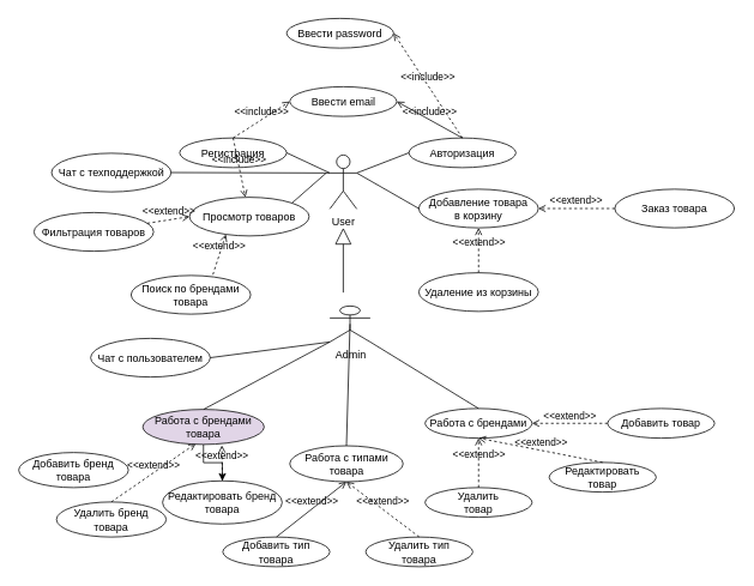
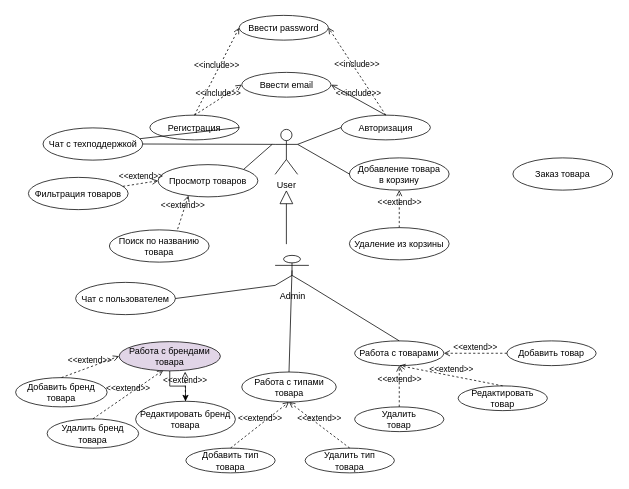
  <mxCell id="0" />
  <mxCell id="1" parent="0" />
  <mxCell id="2" value="User" style="shape=umlActor;verticalLabelPosition=bottom;verticalAlign=top;html=1;outlineConnect=0;" parent="1" vertex="1"><mxGeometry x="366" y="172" width="30" height="60" as="geometry" /></mxCell>
  <mxCell id="3" value="Admin" style="shape=umlActor;verticalLabelPosition=bottom;verticalAlign=top;html=1;outlineConnect=0;" parent="1" vertex="1"><mxGeometry x="366" y="340" width="45" height="40" as="geometry" /></mxCell>
  <mxCell id="4" value="Авторизация" style="ellipse;whiteSpace=wrap;html=1;" parent="1" vertex="1"><mxGeometry x="454" y="153" width="119" height="33" as="geometry" /></mxCell>
  <mxCell id="5" value="Регистрация" style="ellipse;whiteSpace=wrap;html=1;" parent="1" vertex="1"><mxGeometry x="199" y="153" width="119" height="33" as="geometry" /></mxCell>
- <mxCell id="6" value="&amp;lt;&amp;lt;include&amp;gt;&amp;gt;" style="html=1;verticalAlign=bottom;labelBackgroundColor=none;endArrow=open;endFill=0;dashed=1;rounded=0;exitX=0.5;exitY=0;exitDx=0;exitDy=0;" parent="1" source="5" target="50" edge="1"><mxGeometry width="160" relative="1" as="geometry"><mxPoint x="568" y="468" as="sourcePoint" /><mxPoint x="728" y="468" as="targetPoint" /></mxGeometry></mxCell>
- <mxCell id="7" value="" style="endArrow=none;html=1;rounded=0;entryX=0;entryY=0.333;entryDx=0;entryDy=0;entryPerimeter=0;exitX=1;exitY=0.5;exitDx=0;exitDy=0;" parent="1" source="5" target="2" edge="1"><mxGeometry width="50" height="50" relative="1" as="geometry"><mxPoint x="230" y="438" as="sourcePoint" /><mxPoint x="280" y="388" as="targetPoint" /></mxGeometry></mxCell>
+ <mxCell id="6" value="&amp;lt;&amp;lt;include&amp;gt;&amp;gt;" style="html=1;verticalAlign=bottom;labelBackgroundColor=none;endArrow=open;endFill=0;dashed=1;rounded=0;exitX=0.5;exitY=0;exitDx=0;exitDy=0;entryX=0;entryY=0.5;entryDx=0;entryDy=0;" parent="1" source="5" target="10" edge="1"><mxGeometry width="160" relative="1" as="geometry"><mxPoint x="568" y="468" as="sourcePoint" /><mxPoint x="728" y="468" as="targetPoint" /></mxGeometry></mxCell>
+ <mxCell id="7" value="" style="endArrow=none;html=1;rounded=0;exitX=1;exitY=0.5;exitDx=0;exitDy=0;" parent="1" source="5" target="44" edge="1"><mxGeometry width="50" height="50" relative="1" as="geometry"><mxPoint x="230" y="438" as="sourcePoint" /><mxPoint x="280" y="388" as="targetPoint" /></mxGeometry></mxCell>
  <mxCell id="8" value="" style="endArrow=none;html=1;rounded=0;entryX=1;entryY=0.333;entryDx=0;entryDy=0;entryPerimeter=0;exitX=0;exitY=0.5;exitDx=0;exitDy=0;" parent="1" source="4" target="2" edge="1"><mxGeometry width="50" height="50" relative="1" as="geometry"><mxPoint x="457" y="225" as="sourcePoint" /><mxPoint x="505" y="248" as="targetPoint" /></mxGeometry></mxCell>
  <mxCell id="9" value="Ввести email" style="ellipse;whiteSpace=wrap;html=1;" parent="1" vertex="1"><mxGeometry x="321.5" y="96" width="119" height="33" as="geometry" /></mxCell>
  <mxCell id="10" value="Ввести password" style="ellipse;whiteSpace=wrap;html=1;" parent="1" vertex="1"><mxGeometry x="318" y="20" width="119" height="33" as="geometry" /></mxCell>
  <mxCell id="11" value="&amp;lt;&amp;lt;include&amp;gt;&amp;gt;" style="html=1;verticalAlign=bottom;labelBackgroundColor=none;endArrow=open;endFill=0;dashed=1;rounded=0;exitX=0.5;exitY=0;exitDx=0;exitDy=0;entryX=0;entryY=0.5;entryDx=0;entryDy=0;" parent="1" source="5" target="9" edge="1"><mxGeometry width="160" relative="1" as="geometry"><mxPoint x="137" y="480" as="sourcePoint" /><mxPoint x="297" y="480" as="targetPoint" /></mxGeometry></mxCell>
  <mxCell id="12" value="&amp;lt;&amp;lt;include&amp;gt;&amp;gt;" style="html=1;verticalAlign=bottom;labelBackgroundColor=none;endArrow=open;endFill=0;dashed=1;rounded=0;exitX=0.5;exitY=0;exitDx=0;exitDy=0;entryX=1;entryY=0.5;entryDx=0;entryDy=0;" parent="1" source="4" target="10" edge="1"><mxGeometry width="160" relative="1" as="geometry"><mxPoint x="635" y="159" as="sourcePoint" /><mxPoint x="795" y="159" as="targetPoint" /></mxGeometry></mxCell>
  <mxCell id="13" value="&amp;lt;&amp;lt;include&amp;gt;&amp;gt;" style="html=1;verticalAlign=bottom;labelBackgroundColor=none;endArrow=open;endFill=0;dashed=0;rounded=0;exitX=0.5;exitY=0;exitDx=0;exitDy=0;entryX=1;entryY=0.5;entryDx=0;entryDy=0;" parent="1" source="4" target="9" edge="1"><mxGeometry width="160" relative="1" as="geometry"><mxPoint x="496" y="313" as="sourcePoint" /><mxPoint x="656" y="313" as="targetPoint" /></mxGeometry></mxCell>
  <mxCell id="14" value="Добавить товар" style="ellipse;whiteSpace=wrap;html=1;" parent="1" vertex="1"><mxGeometry x="675" y="454" width="119" height="33" as="geometry" /></mxCell>
  <mxCell id="15" value="Редактировать&lt;div&gt;товар&lt;/div&gt;" style="ellipse;whiteSpace=wrap;html=1;" parent="1" vertex="1"><mxGeometry x="610" y="514" width="119" height="33" as="geometry" /></mxCell>
  <mxCell id="16" value="Удалить&lt;div&gt;товар&lt;/div&gt;" style="ellipse;whiteSpace=wrap;html=1;" parent="1" vertex="1"><mxGeometry x="472" y="542" width="119" height="33" as="geometry" /></mxCell>
  <mxCell id="17" value="Добавить тип&lt;div&gt;товара&lt;/div&gt;" style="ellipse;whiteSpace=wrap;html=1;" parent="1" vertex="1"><mxGeometry x="247" y="597" width="119" height="33" as="geometry" /></mxCell>
  <mxCell id="18" value="Удалить тип&lt;div&gt;товара&lt;/div&gt;" style="ellipse;whiteSpace=wrap;html=1;" parent="1" vertex="1"><mxGeometry x="406" y="597" width="119" height="33" as="geometry" /></mxCell>
  <mxCell id="19" value="Удалить бренд&lt;div&gt;товара&lt;/div&gt;" style="ellipse;whiteSpace=wrap;html=1;" parent="1" vertex="1"><mxGeometry x="62" y="558" width="122" height="39" as="geometry" /></mxCell>
  <mxCell id="20" value="Добавить бренд&lt;div&gt;товара&lt;/div&gt;" style="ellipse;whiteSpace=wrap;html=1;" parent="1" vertex="1"><mxGeometry x="20" y="503" width="122" height="39" as="geometry" /></mxCell>
- <mxCell id="21" value="Работа с брендами" style="ellipse;whiteSpace=wrap;html=1;" parent="1" vertex="1"><mxGeometry x="472" y="454" width="119" height="33" as="geometry" /></mxCell>
+ <mxCell id="21" value="Работа с товарами" style="ellipse;whiteSpace=wrap;html=1;" parent="1" vertex="1"><mxGeometry x="472" y="454" width="119" height="33" as="geometry" /></mxCell>
  <mxCell id="22" value="&amp;lt;&amp;lt;extend&amp;gt;&amp;gt;" style="html=1;verticalAlign=bottom;labelBackgroundColor=none;endArrow=open;endFill=0;dashed=1;rounded=0;exitX=0;exitY=0.5;exitDx=0;exitDy=0;entryX=1;entryY=0.5;entryDx=0;entryDy=0;" parent="1" source="14" target="21" edge="1"><mxGeometry width="160" relative="1" as="geometry"><mxPoint x="540.5" y="611" as="sourcePoint" /><mxPoint x="627" y="485" as="targetPoint" /></mxGeometry></mxCell>
  <mxCell id="23" value="&amp;lt;&amp;lt;extend&amp;gt;&amp;gt;" style="html=1;verticalAlign=bottom;labelBackgroundColor=none;endArrow=open;endFill=0;dashed=1;rounded=0;exitX=0.5;exitY=0;exitDx=0;exitDy=0;entryX=0.5;entryY=1;entryDx=0;entryDy=0;" parent="1" source="16" target="21" edge="1"><mxGeometry width="160" relative="1" as="geometry"><mxPoint x="809" y="562" as="sourcePoint" /><mxPoint x="526" y="518" as="targetPoint" /></mxGeometry></mxCell>
  <mxCell id="24" value="&amp;lt;&amp;lt;extend&amp;gt;&amp;gt;" style="html=1;verticalAlign=bottom;labelBackgroundColor=none;endArrow=open;endFill=0;dashed=1;rounded=0;exitX=0.5;exitY=0;exitDx=0;exitDy=0;entryX=0.437;entryY=0.974;entryDx=0;entryDy=0;entryPerimeter=0;" parent="1" source="19" target="33" edge="1"><mxGeometry width="160" relative="1" as="geometry"><mxPoint x="896" y="339" as="sourcePoint" /><mxPoint x="1056" y="339" as="targetPoint" /></mxGeometry></mxCell>
- <mxCell id="25" value="&amp;lt;&amp;lt;extend&amp;gt;&amp;gt;" style="html=1;verticalAlign=bottom;labelBackgroundColor=none;endArrow=open;endFill=0;dashed=0;rounded=0;entryX=0.5;entryY=1;entryDx=0;entryDy=0;exitX=0.5;exitY=0;exitDx=0;exitDy=0;" parent="1" source="17" target="28" edge="1"><mxGeometry width="160" relative="1" as="geometry"><mxPoint x="153" y="696" as="sourcePoint" /><mxPoint x="313" y="696" as="targetPoint" /></mxGeometry></mxCell>
+ <mxCell id="25" value="&amp;lt;&amp;lt;extend&amp;gt;&amp;gt;" style="html=1;verticalAlign=bottom;labelBackgroundColor=none;endArrow=open;endFill=0;dashed=1;rounded=0;entryX=0.5;entryY=1;entryDx=0;entryDy=0;exitX=0.5;exitY=0;exitDx=0;exitDy=0;" parent="1" source="17" target="28" edge="1"><mxGeometry width="160" relative="1" as="geometry"><mxPoint x="153" y="696" as="sourcePoint" /><mxPoint x="313" y="696" as="targetPoint" /></mxGeometry></mxCell>
  <mxCell id="26" value="&amp;lt;&amp;lt;extend&amp;gt;&amp;gt;" style="html=1;verticalAlign=bottom;labelBackgroundColor=none;endArrow=open;endFill=0;dashed=1;rounded=0;entryX=0.5;entryY=1;entryDx=0;entryDy=0;exitX=0.5;exitY=0;exitDx=0;exitDy=0;" parent="1" source="18" target="28" edge="1"><mxGeometry width="160" relative="1" as="geometry"><mxPoint x="249" y="615" as="sourcePoint" /><mxPoint x="409" y="615" as="targetPoint" /></mxGeometry></mxCell>
  <mxCell id="27" value="&amp;lt;&amp;lt;extend&amp;gt;&amp;gt;" style="html=1;verticalAlign=bottom;labelBackgroundColor=none;endArrow=open;endFill=0;dashed=1;rounded=0;exitX=0.5;exitY=0;exitDx=0;exitDy=0;entryX=0.5;entryY=1;entryDx=0;entryDy=0;" parent="1" source="15" target="21" edge="1"><mxGeometry width="160" relative="1" as="geometry"><mxPoint x="584.5" y="435" as="sourcePoint" /><mxPoint x="568" y="501" as="targetPoint" /></mxGeometry></mxCell>
  <mxCell id="28" value="Работа с типами&lt;div&gt;товара&lt;/div&gt;" style="ellipse;whiteSpace=wrap;html=1;" parent="1" vertex="1"><mxGeometry x="321.5" y="495.5" width="126" height="40" as="geometry" /></mxCell>
  <mxCell id="29" value="" style="endArrow=none;html=1;rounded=0;entryX=1;entryY=1;entryDx=0;entryDy=0;entryPerimeter=0;exitX=0.5;exitY=0;exitDx=0;exitDy=0;" parent="1" source="21" target="3" edge="1"><mxGeometry width="50" height="50" relative="1" as="geometry"><mxPoint x="505.5" y="404" as="sourcePoint" /><mxPoint x="447.5" y="427" as="targetPoint" /></mxGeometry></mxCell>
  <mxCell id="30" value="" style="endArrow=none;html=1;rounded=0;entryX=0.5;entryY=0.5;entryDx=0;entryDy=0;entryPerimeter=0;exitX=0.5;exitY=0;exitDx=0;exitDy=0;" parent="1" source="28" target="3" edge="1"><mxGeometry width="50" height="50" relative="1" as="geometry"><mxPoint x="542" y="549.5" as="sourcePoint" /><mxPoint x="406" y="495.5" as="targetPoint" /></mxGeometry></mxCell>
  <mxCell id="31" style="edgeStyle=orthogonalEdgeStyle;rounded=0;orthogonalLoop=1;jettySize=auto;html=1;exitX=0.5;exitY=1;exitDx=0;exitDy=0;" parent="1" source="14" target="14" edge="1"><mxGeometry relative="1" as="geometry" /></mxCell>
  <mxCell id="32" value="" style="edgeStyle=orthogonalEdgeStyle;rounded=0;orthogonalLoop=1;jettySize=auto;html=1;" edge="1" parent="1" source="33" target="46"><mxGeometry relative="1" as="geometry" /></mxCell>
  <mxCell id="33" value="Работа с брендами&lt;div&gt;товара&lt;/div&gt;" style="ellipse;whiteSpace=wrap;html=1;fillColor=#e1d5e7;" parent="1" vertex="1"><mxGeometry x="158" y="455" width="135" height="39" as="geometry" /></mxCell>
- <mxCell id="34" value="" style="endArrow=none;html=1;rounded=0;entryX=0;entryY=1;entryDx=0;entryDy=0;entryPerimeter=0;exitX=0.5;exitY=0;exitDx=0;exitDy=0;" parent="1" source="33" target="3" edge="1"><mxGeometry width="50" height="50" relative="1" as="geometry"><mxPoint x="629" y="390" as="sourcePoint" /><mxPoint x="493" y="336" as="targetPoint" /></mxGeometry></mxCell>
+ <mxCell id="35" value="&amp;lt;&amp;lt;extend&amp;gt;&amp;gt;" style="html=1;verticalAlign=bottom;labelBackgroundColor=none;endArrow=open;endFill=0;dashed=1;rounded=0;exitX=0.5;exitY=0;exitDx=0;exitDy=0;entryX=0;entryY=0.5;entryDx=0;entryDy=0;" parent="1" source="20" target="33" edge="1"><mxGeometry width="160" relative="1" as="geometry"><mxPoint x="511" y="383" as="sourcePoint" /><mxPoint x="671" y="383" as="targetPoint" /></mxGeometry></mxCell>
  <mxCell id="36" value="Добавление товара&lt;div&gt;в корзину&lt;/div&gt;" style="ellipse;whiteSpace=wrap;html=1;" parent="1" vertex="1"><mxGeometry x="465" y="210" width="133" height="43" as="geometry" /></mxCell>
  <mxCell id="37" value="&amp;lt;&amp;lt;extend&amp;gt;&amp;gt;" style="html=1;verticalAlign=bottom;labelBackgroundColor=none;endArrow=open;endFill=0;dashed=1;rounded=0;exitX=0.5;exitY=0;exitDx=0;exitDy=0;entryX=0.5;entryY=1;entryDx=0;entryDy=0;" parent="1" source="38" target="36" edge="1"><mxGeometry width="160" relative="1" as="geometry"><mxPoint x="696" y="232" as="sourcePoint" /><mxPoint x="693" y="342.5" as="targetPoint" /></mxGeometry></mxCell>
  <mxCell id="38" value="&lt;div&gt;Удаление из корзины&lt;/div&gt;" style="ellipse;whiteSpace=wrap;html=1;" parent="1" vertex="1"><mxGeometry x="465" y="303" width="133" height="43" as="geometry" /></mxCell>
  <mxCell id="39" value="&lt;div&gt;Заказ товара&lt;/div&gt;" style="ellipse;whiteSpace=wrap;html=1;" parent="1" vertex="1"><mxGeometry x="683" y="210" width="133" height="43" as="geometry" /></mxCell>
- <mxCell id="40" value="&amp;lt;&amp;lt;extend&amp;gt;&amp;gt;" style="html=1;verticalAlign=bottom;labelBackgroundColor=none;endArrow=open;endFill=0;dashed=1;rounded=0;exitX=0;exitY=0.5;exitDx=0;exitDy=0;entryX=1;entryY=0.5;entryDx=0;entryDy=0;" parent="1" source="39" target="36" edge="1"><mxGeometry width="160" relative="1" as="geometry"><mxPoint x="671" y="389" as="sourcePoint" /><mxPoint x="714" y="334" as="targetPoint" /></mxGeometry></mxCell>
  <mxCell id="41" value="" style="endArrow=none;html=1;rounded=0;entryX=1;entryY=0.333;entryDx=0;entryDy=0;entryPerimeter=0;exitX=0;exitY=0.5;exitDx=0;exitDy=0;" parent="1" source="36" target="2" edge="1"><mxGeometry width="50" height="50" relative="1" as="geometry"><mxPoint x="464" y="179" as="sourcePoint" /><mxPoint x="406" y="202" as="targetPoint" /></mxGeometry></mxCell>
  <mxCell id="42" value="" style="endArrow=block;html=1;rounded=0;align=center;verticalAlign=bottom;endFill=0;labelBackgroundColor=none;endSize=16;strokeWidth=1;" parent="1" edge="1"><mxGeometry relative="1" as="geometry"><mxPoint x="381" y="325" as="sourcePoint" /><mxPoint x="381" y="253" as="targetPoint" /></mxGeometry></mxCell>
  <mxCell id="43" value="" style="resizable=0;html=1;align=center;verticalAlign=top;labelBackgroundColor=none;" parent="42" connectable="0" vertex="1"><mxGeometry relative="1" as="geometry" /></mxCell>
  <mxCell id="44" value="&lt;div&gt;Чат с техподдержкой&lt;/div&gt;" style="ellipse;whiteSpace=wrap;html=1;" parent="1" vertex="1"><mxGeometry x="56.5" y="170" width="133" height="43" as="geometry" /></mxCell>
  <mxCell id="45" value="" style="endArrow=none;html=1;rounded=0;entryX=0;entryY=0.333;entryDx=0;entryDy=0;entryPerimeter=0;exitX=1;exitY=0.5;exitDx=0;exitDy=0;" parent="1" source="44" target="2" edge="1"><mxGeometry width="50" height="50" relative="1" as="geometry"><mxPoint x="273.5" y="237" as="sourcePoint" /><mxPoint x="321.5" y="260" as="targetPoint" /></mxGeometry></mxCell>
  <mxCell id="46" value="&lt;div&gt;Редактировать бренд товара&lt;/div&gt;" style="ellipse;whiteSpace=wrap;html=1;" vertex="1" parent="1"><mxGeometry x="180" y="534.5" width="133" height="48" as="geometry" /></mxCell>
  <mxCell id="47" value="&amp;lt;&amp;lt;extend&amp;gt;&amp;gt;" style="html=1;verticalAlign=bottom;labelBackgroundColor=none;endArrow=open;endFill=0;dashed=1;rounded=0;exitX=0.5;exitY=0;exitDx=0;exitDy=0;entryX=0.652;entryY=1.026;entryDx=0;entryDy=0;entryPerimeter=0;" edge="1" parent="1" source="46" target="33"><mxGeometry width="160" relative="1" as="geometry"><mxPoint x="133" y="568" as="sourcePoint" /><mxPoint x="227" y="503" as="targetPoint" /></mxGeometry></mxCell>
  <mxCell id="48" value="&lt;div&gt;Чат с пользователем&lt;/div&gt;" style="ellipse;whiteSpace=wrap;html=1;" vertex="1" parent="1"><mxGeometry x="100" y="376" width="133" height="43" as="geometry" /></mxCell>
  <mxCell id="49" value="" style="endArrow=none;html=1;rounded=0;entryX=0;entryY=1;entryDx=0;entryDy=0;entryPerimeter=0;exitX=1;exitY=0.5;exitDx=0;exitDy=0;" edge="1" parent="1" source="48" target="3"><mxGeometry width="50" height="50" relative="1" as="geometry"><mxPoint x="297" y="237" as="sourcePoint" /><mxPoint x="376" y="202" as="targetPoint" /></mxGeometry></mxCell>
  <mxCell id="50" value="&lt;div&gt;Просмотр товаров&lt;/div&gt;" style="ellipse;whiteSpace=wrap;html=1;" vertex="1" parent="1"><mxGeometry x="210" y="219" width="133" height="43" as="geometry" /></mxCell>
- <mxCell id="51" value="&lt;div&gt;Поиск по брендами товара&lt;/div&gt;" style="ellipse;whiteSpace=wrap;html=1;" vertex="1" parent="1"><mxGeometry x="145" y="306" width="133" height="43" as="geometry" /></mxCell>
+ <mxCell id="51" value="&lt;div&gt;Поиск по названию товара&lt;/div&gt;" style="ellipse;whiteSpace=wrap;html=1;" vertex="1" parent="1"><mxGeometry x="145" y="306" width="133" height="43" as="geometry" /></mxCell>
  <mxCell id="52" value="&lt;div&gt;Фильтрация товаров&lt;/div&gt;" style="ellipse;whiteSpace=wrap;html=1;" vertex="1" parent="1"><mxGeometry x="37" y="236" width="133" height="43" as="geometry" /></mxCell>
  <mxCell id="53" value="&amp;lt;&amp;lt;extend&amp;gt;&amp;gt;" style="html=1;verticalAlign=bottom;labelBackgroundColor=none;endArrow=open;endFill=0;dashed=1;rounded=0;entryX=0;entryY=0.5;entryDx=0;entryDy=0;" edge="1" parent="1" source="52" target="50"><mxGeometry width="160" relative="1" as="geometry"><mxPoint x="542" y="313" as="sourcePoint" /><mxPoint x="542" y="263" as="targetPoint" /></mxGeometry></mxCell>
  <mxCell id="54" value="&amp;lt;&amp;lt;extend&amp;gt;&amp;gt;" style="html=1;verticalAlign=bottom;labelBackgroundColor=none;endArrow=open;endFill=0;dashed=1;rounded=0;entryX=0.304;entryY=0.959;entryDx=0;entryDy=0;entryPerimeter=0;" edge="1" parent="1" target="50"><mxGeometry width="160" relative="1" as="geometry"><mxPoint x="236" y="305" as="sourcePoint" /><mxPoint x="552" y="273" as="targetPoint" /></mxGeometry></mxCell>
  <mxCell id="55" value="" style="endArrow=none;html=1;rounded=0;exitX=1;exitY=0;exitDx=0;exitDy=0;" edge="1" parent="1" source="50"><mxGeometry width="50" height="50" relative="1" as="geometry"><mxPoint x="328" y="180" as="sourcePoint" /><mxPoint x="362" y="192" as="targetPoint" /></mxGeometry></mxCell>
